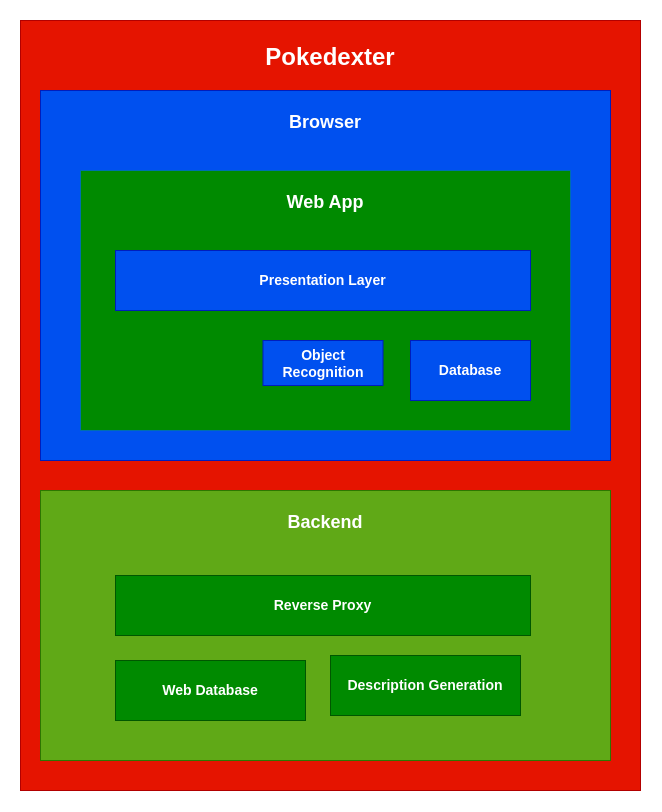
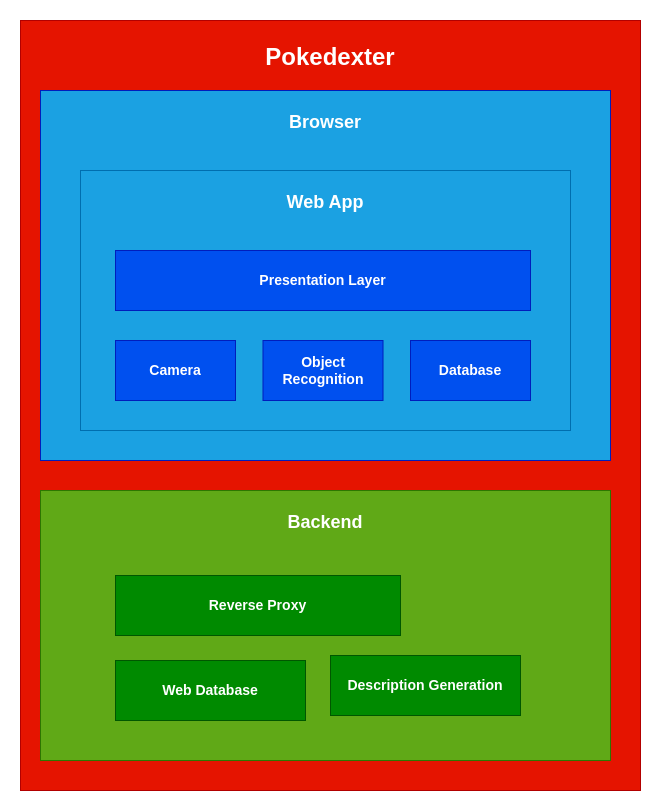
  <mxCell id="0" />
  <mxCell id="1" parent="0" />
  <mxCell id="2" value="&lt;h1&gt;Pokedexter&lt;/h1&gt;" style="rounded=0;whiteSpace=wrap;html=1;verticalAlign=top;fillColor=#e51400;fontColor=#ffffff;strokeColor=#B20000;" vertex="1" parent="1"><mxGeometry x="20" y="20" width="620" height="770" as="geometry" /></mxCell>
- <mxCell id="3" value="&lt;h2&gt;Browser&lt;/h2&gt;" style="rounded=0;whiteSpace=wrap;html=1;fillColor=#0050ef;fontColor=#ffffff;strokeColor=#001DBC;verticalAlign=top;" vertex="1" parent="1"><mxGeometry x="40" y="90" width="570" height="370" as="geometry" /></mxCell>
- <mxCell id="4" value="&lt;h2&gt;Web App&lt;/h2&gt;" style="rounded=0;whiteSpace=wrap;html=1;verticalAlign=top;fillColor=#008a00;fontColor=#ffffff;strokeColor=#006EAF;" vertex="1" parent="1"><mxGeometry x="80" y="170" width="490" height="260" as="geometry" /></mxCell>
+ <mxCell id="3" value="&lt;h2&gt;Browser&lt;/h2&gt;" style="rounded=0;whiteSpace=wrap;html=1;fillColor=#1ba1e2;fontColor=#ffffff;strokeColor=#001DBC;verticalAlign=top;" vertex="1" parent="1"><mxGeometry x="40" y="90" width="570" height="370" as="geometry" /></mxCell>
+ <mxCell id="4" value="&lt;h2&gt;Web App&lt;/h2&gt;" style="rounded=0;whiteSpace=wrap;html=1;verticalAlign=top;fillColor=#1ba1e2;fontColor=#ffffff;strokeColor=#006EAF;" vertex="1" parent="1"><mxGeometry x="80" y="170" width="490" height="260" as="geometry" /></mxCell>
  <mxCell id="5" value="&lt;h3&gt;Presentation Layer&lt;/h3&gt;" style="rounded=0;whiteSpace=wrap;html=1;fillColor=#0050ef;fontColor=#ffffff;strokeColor=#001DBC;" vertex="1" parent="1"><mxGeometry x="115" y="250" width="415" height="60" as="geometry" /></mxCell>
- <mxCell id="7" value="&lt;h3&gt;Object Recognition&lt;/h3&gt;" style="rounded=0;whiteSpace=wrap;html=1;fillColor=#0050ef;fontColor=#ffffff;strokeColor=#001DBC;" vertex="1" parent="1"><mxGeometry x="262.5" y="340" width="120" height="45" as="geometry" /></mxCell>
+ <mxCell id="6" value="&lt;h3&gt;Camera&lt;/h3&gt;" style="rounded=0;whiteSpace=wrap;html=1;fillColor=#0050ef;fontColor=#ffffff;strokeColor=#001DBC;" vertex="1" parent="1"><mxGeometry x="115" y="340" width="120" height="60" as="geometry" /></mxCell>
+ <mxCell id="7" value="&lt;h3&gt;Object Recognition&lt;/h3&gt;" style="rounded=0;whiteSpace=wrap;html=1;fillColor=#0050ef;fontColor=#ffffff;strokeColor=#001DBC;" vertex="1" parent="1"><mxGeometry x="262.5" y="340" width="120" height="60" as="geometry" /></mxCell>
  <mxCell id="8" value="&lt;h2&gt;Backend&lt;/h2&gt;" style="rounded=0;whiteSpace=wrap;html=1;verticalAlign=top;fillColor=#60a917;fontColor=#ffffff;strokeColor=#2D7600;" vertex="1" parent="1"><mxGeometry x="40" y="490" width="570" height="270" as="geometry" /></mxCell>
- <mxCell id="9" value="&lt;h3&gt;Reverse Proxy&lt;/h3&gt;" style="rounded=0;whiteSpace=wrap;html=1;fillColor=#008a00;fontColor=#ffffff;strokeColor=#005700;" vertex="1" parent="1"><mxGeometry x="115" y="575" width="415" height="60" as="geometry" /></mxCell>
+ <mxCell id="9" value="&lt;h3&gt;Reverse Proxy&lt;/h3&gt;" style="rounded=0;whiteSpace=wrap;html=1;fillColor=#008a00;fontColor=#ffffff;strokeColor=#005700;" vertex="1" parent="1"><mxGeometry x="115" y="575" width="285" height="60" as="geometry" /></mxCell>
  <mxCell id="10" value="&lt;h3&gt;Description Generation&lt;/h3&gt;" style="rounded=0;whiteSpace=wrap;html=1;fillColor=#008a00;fontColor=#ffffff;strokeColor=#005700;" vertex="1" parent="1"><mxGeometry x="330" y="655" width="190" height="60" as="geometry" /></mxCell>
  <mxCell id="11" value="&lt;h3&gt;Web Database&lt;/h3&gt;" style="rounded=0;whiteSpace=wrap;html=1;fillColor=#008a00;fontColor=#ffffff;strokeColor=#005700;" vertex="1" parent="1"><mxGeometry x="115" y="660" width="190" height="60" as="geometry" /></mxCell>
  <mxCell id="12" value="&lt;h3&gt;Database&lt;/h3&gt;" style="rounded=0;whiteSpace=wrap;html=1;fillColor=#0050ef;fontColor=#ffffff;strokeColor=#001DBC;" vertex="1" parent="1"><mxGeometry x="410" y="340" width="120" height="60" as="geometry" /></mxCell>
